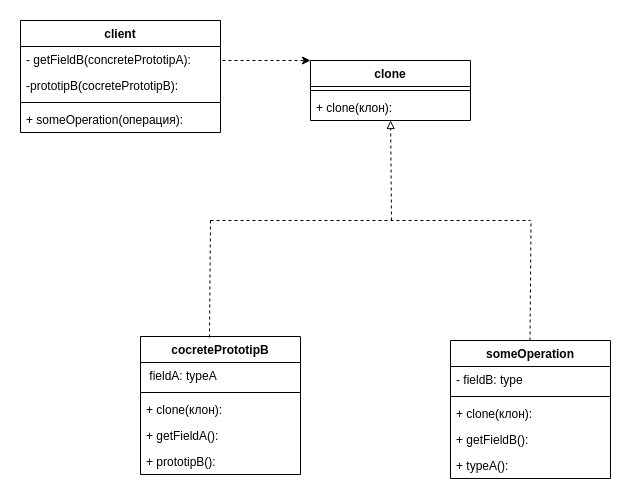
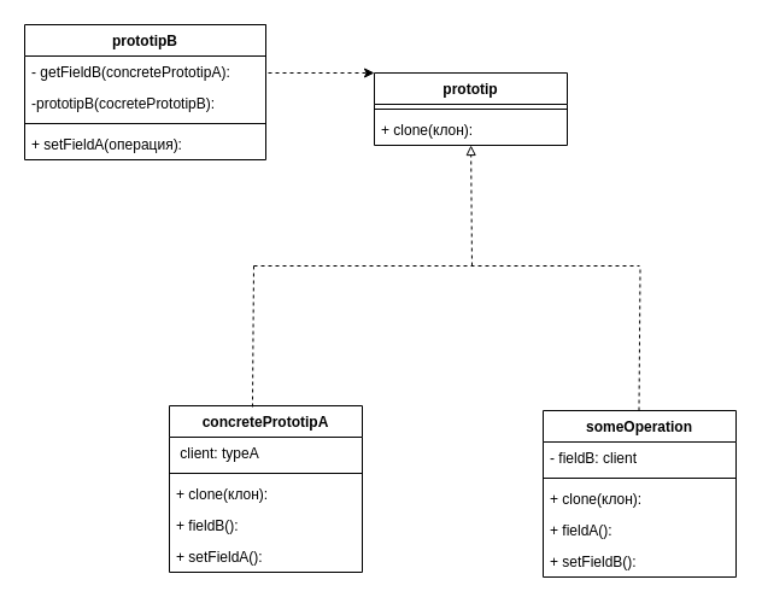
  <mxCell id="0" />
  <mxCell id="1" parent="0" />
- <mxCell id="2" value="clone" style="swimlane;fontStyle=1;align=center;verticalAlign=top;childLayout=stackLayout;horizontal=1;startSize=26;horizontalStack=0;resizeParent=1;resizeParentMax=0;resizeLast=0;collapsible=1;marginBottom=0;whiteSpace=wrap;html=1;" vertex="1" parent="1"><mxGeometry x="310" y="60" width="160" height="60" as="geometry" /></mxCell>
+ <mxCell id="2" value="prototip" style="swimlane;fontStyle=1;align=center;verticalAlign=top;childLayout=stackLayout;horizontal=1;startSize=26;horizontalStack=0;resizeParent=1;resizeParentMax=0;resizeLast=0;collapsible=1;marginBottom=0;whiteSpace=wrap;html=1;" vertex="1" parent="1"><mxGeometry x="310" y="60" width="160" height="60" as="geometry" /></mxCell>
  <mxCell id="3" value="" style="line;strokeWidth=1;fillColor=none;align=left;verticalAlign=middle;spacingTop=-1;spacingLeft=3;spacingRight=3;rotatable=0;labelPosition=right;points=[];portConstraint=eastwest;strokeColor=inherit;" vertex="1" parent="2"><mxGeometry y="26" width="160" height="8" as="geometry" /></mxCell>
  <mxCell id="4" value="+ clone(клон):" style="text;strokeColor=none;fillColor=none;align=left;verticalAlign=top;spacingLeft=4;spacingRight=4;overflow=hidden;rotatable=0;points=[[0,0.5],[1,0.5]];portConstraint=eastwest;whiteSpace=wrap;html=1;" vertex="1" parent="2"><mxGeometry y="34" width="160" height="26" as="geometry" /></mxCell>
- <mxCell id="5" value="&lt;span style=&quot;text-align: left;&quot;&gt;cocretePrototipB&lt;/span&gt;" style="swimlane;fontStyle=1;align=center;verticalAlign=top;childLayout=stackLayout;horizontal=1;startSize=26;horizontalStack=0;resizeParent=1;resizeParentMax=0;resizeLast=0;collapsible=1;marginBottom=0;whiteSpace=wrap;html=1;" vertex="1" parent="1"><mxGeometry x="140" y="336" width="160" height="138" as="geometry" /></mxCell>
- <mxCell id="6" value="&amp;nbsp;fieldA: typeA" style="text;strokeColor=none;fillColor=none;align=left;verticalAlign=top;spacingLeft=4;spacingRight=4;overflow=hidden;rotatable=0;points=[[0,0.5],[1,0.5]];portConstraint=eastwest;whiteSpace=wrap;html=1;" vertex="1" parent="5"><mxGeometry y="26" width="160" height="26" as="geometry" /></mxCell>
+ <mxCell id="5" value="&lt;span style=&quot;text-align: left;&quot;&gt;concretePrototipA&lt;/span&gt;" style="swimlane;fontStyle=1;align=center;verticalAlign=top;childLayout=stackLayout;horizontal=1;startSize=26;horizontalStack=0;resizeParent=1;resizeParentMax=0;resizeLast=0;collapsible=1;marginBottom=0;whiteSpace=wrap;html=1;" vertex="1" parent="1"><mxGeometry x="140" y="336" width="160" height="138" as="geometry" /></mxCell>
+ <mxCell id="6" value="&amp;nbsp;client: typeA" style="text;strokeColor=none;fillColor=none;align=left;verticalAlign=top;spacingLeft=4;spacingRight=4;overflow=hidden;rotatable=0;points=[[0,0.5],[1,0.5]];portConstraint=eastwest;whiteSpace=wrap;html=1;" vertex="1" parent="5"><mxGeometry y="26" width="160" height="26" as="geometry" /></mxCell>
  <mxCell id="7" value="" style="line;strokeWidth=1;fillColor=none;align=left;verticalAlign=middle;spacingTop=-1;spacingLeft=3;spacingRight=3;rotatable=0;labelPosition=right;points=[];portConstraint=eastwest;strokeColor=inherit;" vertex="1" parent="5"><mxGeometry y="52" width="160" height="8" as="geometry" /></mxCell>
  <mxCell id="8" value="+ clone(клон):" style="text;strokeColor=none;fillColor=none;align=left;verticalAlign=top;spacingLeft=4;spacingRight=4;overflow=hidden;rotatable=0;points=[[0,0.5],[1,0.5]];portConstraint=eastwest;whiteSpace=wrap;html=1;" vertex="1" parent="5"><mxGeometry y="60" width="160" height="26" as="geometry" /></mxCell>
- <mxCell id="9" value="+ getFieldA():" style="text;strokeColor=none;fillColor=none;align=left;verticalAlign=top;spacingLeft=4;spacingRight=4;overflow=hidden;rotatable=0;points=[[0,0.5],[1,0.5]];portConstraint=eastwest;whiteSpace=wrap;html=1;" vertex="1" parent="5"><mxGeometry y="86" width="160" height="26" as="geometry" /></mxCell>
- <mxCell id="10" value="+ prototipB():" style="text;strokeColor=none;fillColor=none;align=left;verticalAlign=top;spacingLeft=4;spacingRight=4;overflow=hidden;rotatable=0;points=[[0,0.5],[1,0.5]];portConstraint=eastwest;whiteSpace=wrap;html=1;" vertex="1" parent="5"><mxGeometry y="112" width="160" height="26" as="geometry" /></mxCell>
+ <mxCell id="9" value="+ fieldB():" style="text;strokeColor=none;fillColor=none;align=left;verticalAlign=top;spacingLeft=4;spacingRight=4;overflow=hidden;rotatable=0;points=[[0,0.5],[1,0.5]];portConstraint=eastwest;whiteSpace=wrap;html=1;" vertex="1" parent="5"><mxGeometry y="86" width="160" height="26" as="geometry" /></mxCell>
+ <mxCell id="10" value="+ setFieldA():" style="text;strokeColor=none;fillColor=none;align=left;verticalAlign=top;spacingLeft=4;spacingRight=4;overflow=hidden;rotatable=0;points=[[0,0.5],[1,0.5]];portConstraint=eastwest;whiteSpace=wrap;html=1;" vertex="1" parent="5"><mxGeometry y="112" width="160" height="26" as="geometry" /></mxCell>
  <mxCell id="11" value="&lt;span style=&quot;text-align: left;&quot;&gt;someOperation&lt;/span&gt;" style="swimlane;fontStyle=1;align=center;verticalAlign=top;childLayout=stackLayout;horizontal=1;startSize=26;horizontalStack=0;resizeParent=1;resizeParentMax=0;resizeLast=0;collapsible=1;marginBottom=0;whiteSpace=wrap;html=1;" vertex="1" parent="1"><mxGeometry x="450" y="340" width="160" height="138" as="geometry" /></mxCell>
- <mxCell id="12" value="- fieldB: type" style="text;strokeColor=none;fillColor=none;align=left;verticalAlign=top;spacingLeft=4;spacingRight=4;overflow=hidden;rotatable=0;points=[[0,0.5],[1,0.5]];portConstraint=eastwest;whiteSpace=wrap;html=1;" vertex="1" parent="11"><mxGeometry y="26" width="160" height="26" as="geometry" /></mxCell>
+ <mxCell id="12" value="- fieldB: client" style="text;strokeColor=none;fillColor=none;align=left;verticalAlign=top;spacingLeft=4;spacingRight=4;overflow=hidden;rotatable=0;points=[[0,0.5],[1,0.5]];portConstraint=eastwest;whiteSpace=wrap;html=1;" vertex="1" parent="11"><mxGeometry y="26" width="160" height="26" as="geometry" /></mxCell>
  <mxCell id="13" value="" style="line;strokeWidth=1;fillColor=none;align=left;verticalAlign=middle;spacingTop=-1;spacingLeft=3;spacingRight=3;rotatable=0;labelPosition=right;points=[];portConstraint=eastwest;strokeColor=inherit;" vertex="1" parent="11"><mxGeometry y="52" width="160" height="8" as="geometry" /></mxCell>
  <mxCell id="14" value="+ clone(клон):" style="text;strokeColor=none;fillColor=none;align=left;verticalAlign=top;spacingLeft=4;spacingRight=4;overflow=hidden;rotatable=0;points=[[0,0.5],[1,0.5]];portConstraint=eastwest;whiteSpace=wrap;html=1;" vertex="1" parent="11"><mxGeometry y="60" width="160" height="26" as="geometry" /></mxCell>
- <mxCell id="15" value="+ getFieldB():" style="text;strokeColor=none;fillColor=none;align=left;verticalAlign=top;spacingLeft=4;spacingRight=4;overflow=hidden;rotatable=0;points=[[0,0.5],[1,0.5]];portConstraint=eastwest;whiteSpace=wrap;html=1;" vertex="1" parent="11"><mxGeometry y="86" width="160" height="26" as="geometry" /></mxCell>
- <mxCell id="16" value="+ typeA():" style="text;strokeColor=none;fillColor=none;align=left;verticalAlign=top;spacingLeft=4;spacingRight=4;overflow=hidden;rotatable=0;points=[[0,0.5],[1,0.5]];portConstraint=eastwest;whiteSpace=wrap;html=1;" vertex="1" parent="11"><mxGeometry y="112" width="160" height="26" as="geometry" /></mxCell>
- <mxCell id="17" value="client" style="swimlane;fontStyle=1;align=center;verticalAlign=top;childLayout=stackLayout;horizontal=1;startSize=26;horizontalStack=0;resizeParent=1;resizeParentMax=0;resizeLast=0;collapsible=1;marginBottom=0;whiteSpace=wrap;html=1;" vertex="1" parent="1"><mxGeometry x="20" y="20" width="200" height="112" as="geometry" /></mxCell>
+ <mxCell id="15" value="+ fieldA():" style="text;strokeColor=none;fillColor=none;align=left;verticalAlign=top;spacingLeft=4;spacingRight=4;overflow=hidden;rotatable=0;points=[[0,0.5],[1,0.5]];portConstraint=eastwest;whiteSpace=wrap;html=1;" vertex="1" parent="11"><mxGeometry y="86" width="160" height="26" as="geometry" /></mxCell>
+ <mxCell id="16" value="+ setFieldB():" style="text;strokeColor=none;fillColor=none;align=left;verticalAlign=top;spacingLeft=4;spacingRight=4;overflow=hidden;rotatable=0;points=[[0,0.5],[1,0.5]];portConstraint=eastwest;whiteSpace=wrap;html=1;" vertex="1" parent="11"><mxGeometry y="112" width="160" height="26" as="geometry" /></mxCell>
+ <mxCell id="17" value="prototipB" style="swimlane;fontStyle=1;align=center;verticalAlign=top;childLayout=stackLayout;horizontal=1;startSize=26;horizontalStack=0;resizeParent=1;resizeParentMax=0;resizeLast=0;collapsible=1;marginBottom=0;whiteSpace=wrap;html=1;" vertex="1" parent="1"><mxGeometry x="20" y="20" width="200" height="112" as="geometry" /></mxCell>
  <mxCell id="18" value="- getFieldB(concretePrototipA):" style="text;strokeColor=none;fillColor=none;align=left;verticalAlign=top;spacingLeft=4;spacingRight=4;overflow=hidden;rotatable=0;points=[[0,0.5],[1,0.5]];portConstraint=eastwest;whiteSpace=wrap;html=1;" vertex="1" parent="17"><mxGeometry y="26" width="200" height="26" as="geometry" /></mxCell>
  <mxCell id="19" value="-prototipB(cocretePrototipB):" style="text;strokeColor=none;fillColor=none;align=left;verticalAlign=top;spacingLeft=4;spacingRight=4;overflow=hidden;rotatable=0;points=[[0,0.5],[1,0.5]];portConstraint=eastwest;whiteSpace=wrap;html=1;" vertex="1" parent="17"><mxGeometry y="52" width="200" height="26" as="geometry" /></mxCell>
  <mxCell id="20" value="" style="line;strokeWidth=1;fillColor=none;align=left;verticalAlign=middle;spacingTop=-1;spacingLeft=3;spacingRight=3;rotatable=0;labelPosition=right;points=[];portConstraint=eastwest;strokeColor=inherit;" vertex="1" parent="17"><mxGeometry y="78" width="200" height="8" as="geometry" /></mxCell>
- <mxCell id="21" value="+ someOperation(операция):&amp;nbsp;" style="text;strokeColor=none;fillColor=none;align=left;verticalAlign=top;spacingLeft=4;spacingRight=4;overflow=hidden;rotatable=0;points=[[0,0.5],[1,0.5]];portConstraint=eastwest;whiteSpace=wrap;html=1;" vertex="1" parent="17"><mxGeometry y="86" width="200" height="26" as="geometry" /></mxCell>
+ <mxCell id="21" value="+ setFieldA(операция):&amp;nbsp;" style="text;strokeColor=none;fillColor=none;align=left;verticalAlign=top;spacingLeft=4;spacingRight=4;overflow=hidden;rotatable=0;points=[[0,0.5],[1,0.5]];portConstraint=eastwest;whiteSpace=wrap;html=1;" vertex="1" parent="17"><mxGeometry y="86" width="200" height="26" as="geometry" /></mxCell>
  <mxCell id="22" value="" style="endArrow=none;dashed=1;html=1;rounded=0;exitX=0.431;exitY=0.007;exitDx=0;exitDy=0;exitPerimeter=0;" edge="1" parent="1" source="5"><mxGeometry width="50" height="50" relative="1" as="geometry"><mxPoint x="210" y="330" as="sourcePoint" /><mxPoint x="210" y="220" as="targetPoint" /></mxGeometry></mxCell>
  <mxCell id="23" value="" style="endArrow=none;dashed=1;html=1;rounded=0;exitX=0.431;exitY=0.007;exitDx=0;exitDy=0;exitPerimeter=0;" edge="1" parent="1"><mxGeometry width="50" height="50" relative="1" as="geometry"><mxPoint x="529.5" y="340" as="sourcePoint" /><mxPoint x="530.5" y="223" as="targetPoint" /></mxGeometry></mxCell>
  <mxCell id="24" value="" style="endArrow=none;dashed=1;html=1;rounded=0;flowAnimation=0;" edge="1" parent="1"><mxGeometry width="50" height="50" relative="1" as="geometry"><mxPoint x="210" y="220" as="sourcePoint" /><mxPoint x="530" y="220" as="targetPoint" /></mxGeometry></mxCell>
  <mxCell id="25" value="" style="endArrow=block;dashed=1;html=1;rounded=0;startArrow=none;startFill=0;endFill=0;flowAnimation=0;shadow=0;" edge="1" parent="1" target="4"><mxGeometry width="50" height="50" relative="1" as="geometry"><mxPoint x="391" y="220" as="sourcePoint" /><mxPoint x="390.5" y="146" as="targetPoint" /></mxGeometry></mxCell>
  <mxCell id="26" style="edgeStyle=orthogonalEdgeStyle;rounded=0;orthogonalLoop=1;jettySize=auto;html=1;entryX=0;entryY=0;entryDx=0;entryDy=0;exitX=1;exitY=0;exitDx=0;exitDy=0;dashed=1;" edge="1" parent="1" source="17" target="2"><mxGeometry relative="1" as="geometry"><Array as="points"><mxPoint x="220" y="60" /></Array></mxGeometry></mxCell>
